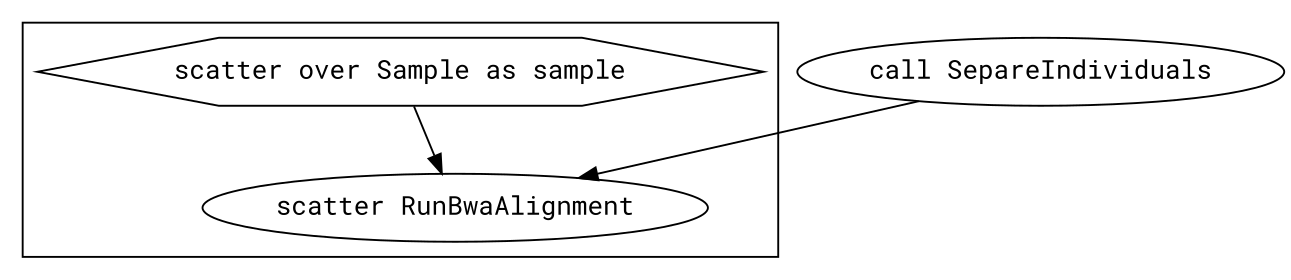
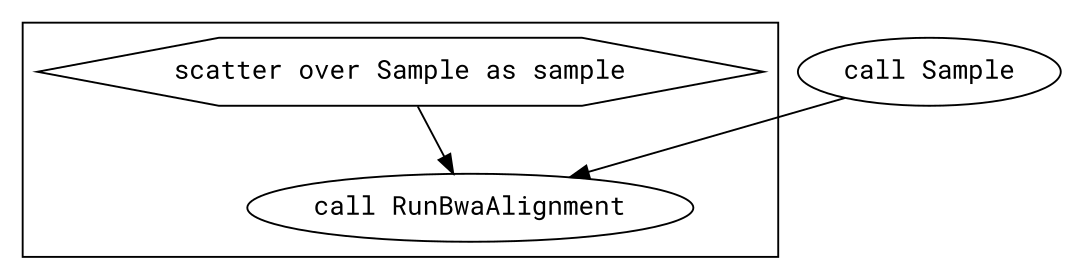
  digraph {
    compound=true
    fontname="Roboto Mono"
    node [fontname="Roboto Mono"]
    edge [fontname="Roboto Mono"]
    n1 [label="scatter over Sample as sample" shape=hexagon]
-   n2 [label="scatter RunBwaAlignment"]
-   n3 [label="call SepareIndividuals"]
+   n2 [label="call RunBwaAlignment"]
+   n3 [label="call Sample"]
    subgraph cluster_1 {
      fillcolor=white
      style="filled,solid"
      n1
      n2
    }
    n1 -> n2
    n3 -> n2
  }
